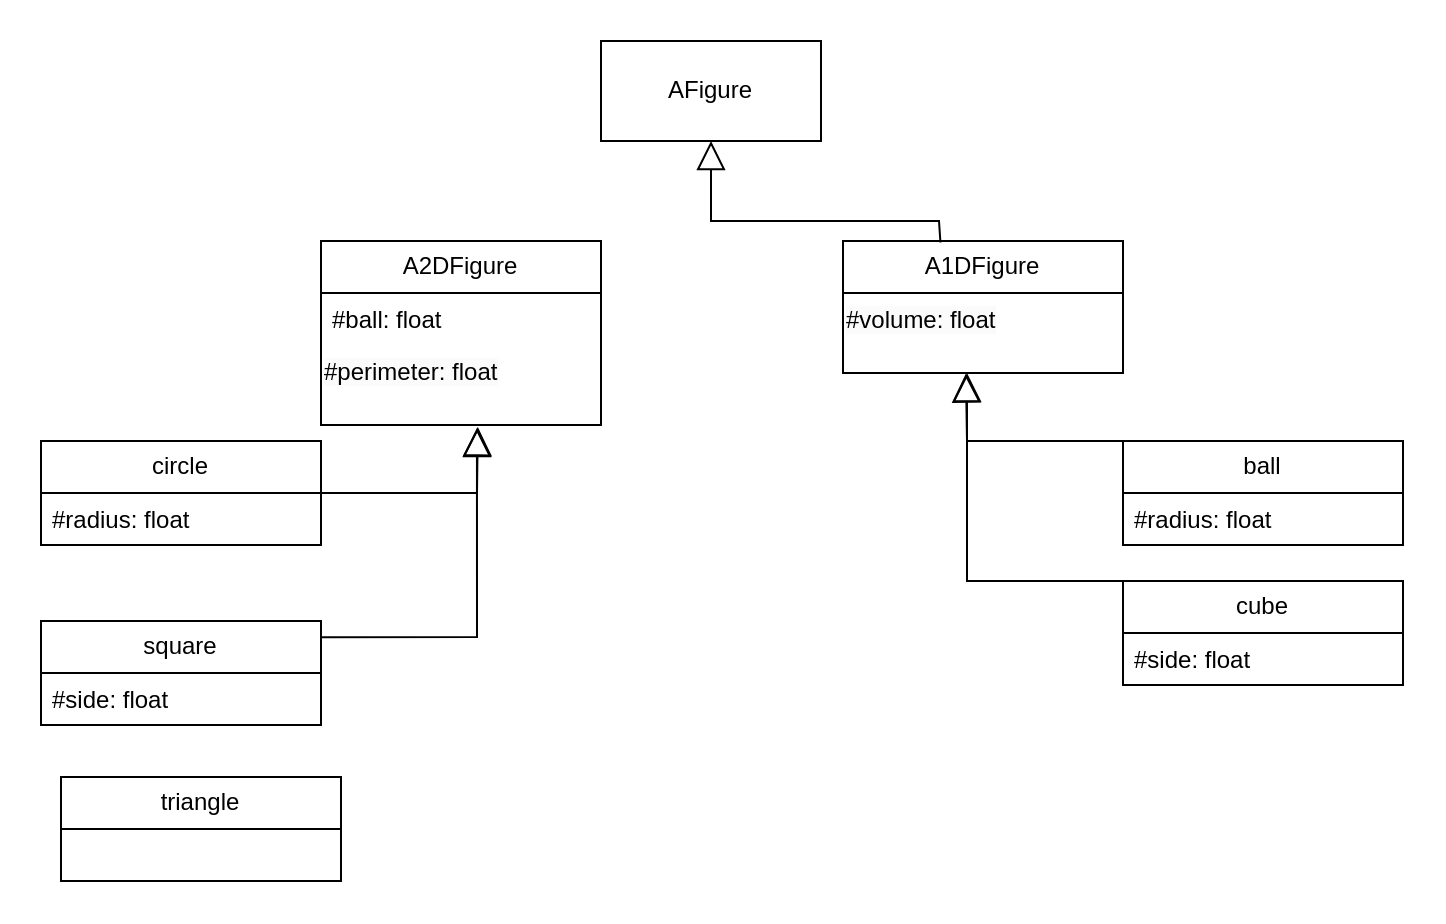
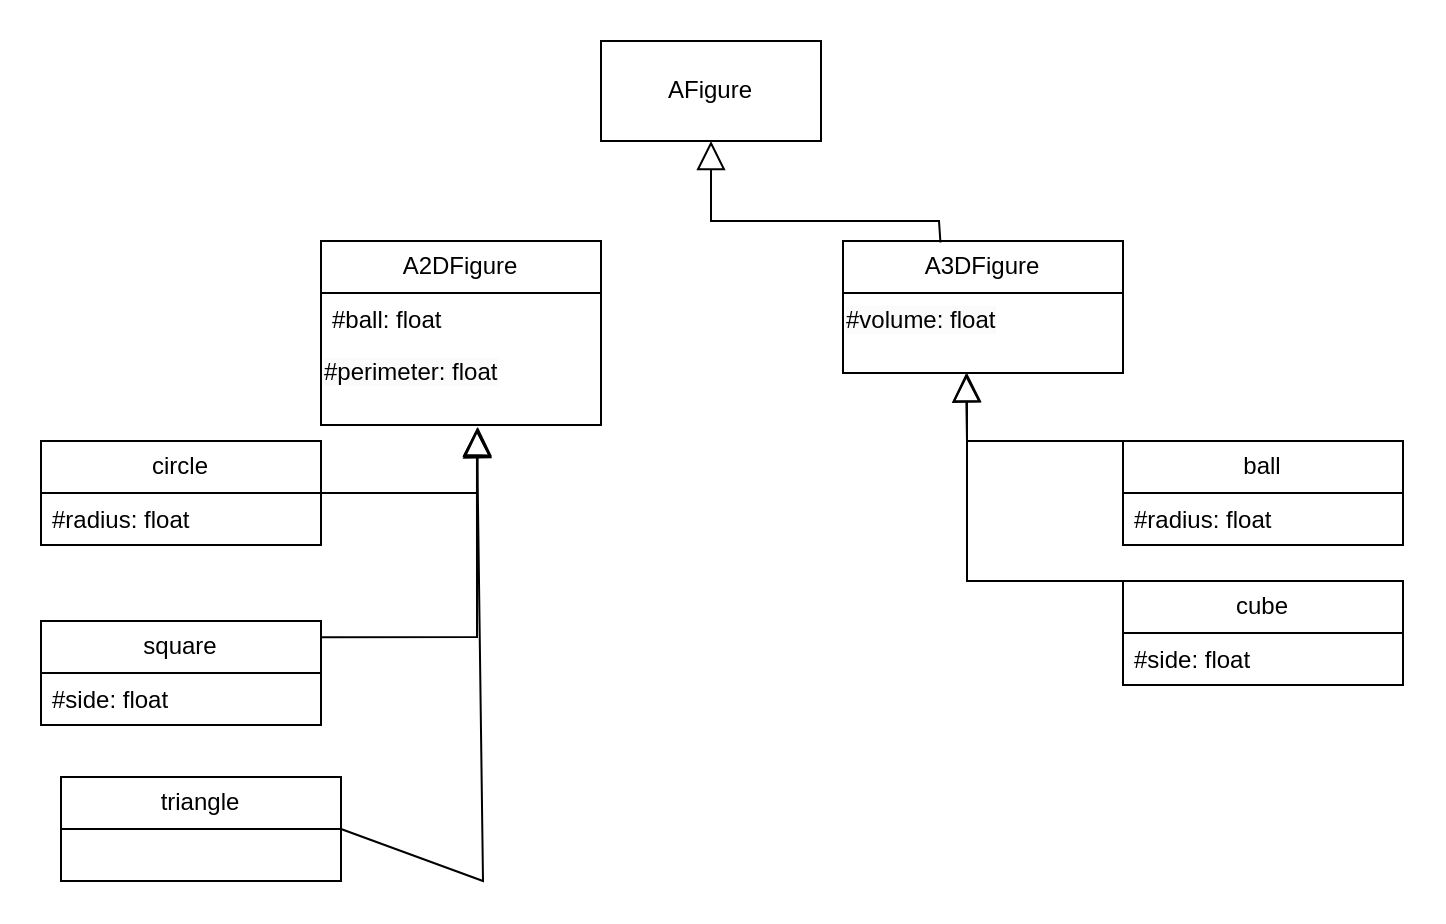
  <mxCell id="0" />
  <mxCell id="1" parent="0" />
  <mxCell id="2" value="AFigurе" style="html=1;whiteSpace=wrap;" vertex="1" parent="1"><mxGeometry x="300" y="20" width="110" height="50" as="geometry" /></mxCell>
  <mxCell id="3" value="A2DFigure" style="swimlane;fontStyle=0;childLayout=stackLayout;horizontal=1;startSize=26;fillColor=none;horizontalStack=0;resizeParent=1;resizeParentMax=0;resizeLast=0;collapsible=1;marginBottom=0;whiteSpace=wrap;html=1;" vertex="1" parent="1"><mxGeometry x="160" y="120" width="140" height="92" as="geometry" /></mxCell>
  <mxCell id="4" value="#ball: float" style="text;strokeColor=none;fillColor=none;align=left;verticalAlign=top;spacingLeft=4;spacingRight=4;overflow=hidden;rotatable=0;points=[[0,0.5],[1,0.5]];portConstraint=eastwest;whiteSpace=wrap;html=1;" vertex="1" parent="3"><mxGeometry y="26" width="140" height="26" as="geometry" /></mxCell>
  <mxCell id="5" value="&lt;span style=&quot;color: rgb(0, 0, 0); font-family: Helvetica; font-size: 12px; font-style: normal; font-variant-ligatures: normal; font-variant-caps: normal; font-weight: 400; letter-spacing: normal; orphans: 2; text-align: left; text-indent: 0px; text-transform: none; widows: 2; word-spacing: 0px; -webkit-text-stroke-width: 0px; white-space: normal; background-color: rgb(251, 251, 251); text-decoration-thickness: initial; text-decoration-style: initial; text-decoration-color: initial; float: none; display: inline !important;&quot;&gt;#perimeter: float&lt;/span&gt;" style="text;whiteSpace=wrap;html=1;" vertex="1" parent="3"><mxGeometry y="52" width="140" height="40" as="geometry" /></mxCell>
- <mxCell id="6" value="A1DFigure" style="swimlane;fontStyle=0;childLayout=stackLayout;horizontal=1;startSize=26;fillColor=none;horizontalStack=0;resizeParent=1;resizeParentMax=0;resizeLast=0;collapsible=1;marginBottom=0;whiteSpace=wrap;html=1;" vertex="1" parent="1"><mxGeometry x="421" y="120" width="140" height="66" as="geometry" /></mxCell>
+ <mxCell id="6" value="A3DFigure" style="swimlane;fontStyle=0;childLayout=stackLayout;horizontal=1;startSize=26;fillColor=none;horizontalStack=0;resizeParent=1;resizeParentMax=0;resizeLast=0;collapsible=1;marginBottom=0;whiteSpace=wrap;html=1;" vertex="1" parent="1"><mxGeometry x="421" y="120" width="140" height="66" as="geometry" /></mxCell>
  <mxCell id="7" value="&lt;span style=&quot;color: rgb(0, 0, 0); font-family: Helvetica; font-size: 12px; font-style: normal; font-variant-ligatures: normal; font-variant-caps: normal; font-weight: 400; letter-spacing: normal; orphans: 2; text-align: left; text-indent: 0px; text-transform: none; widows: 2; word-spacing: 0px; -webkit-text-stroke-width: 0px; white-space: normal; background-color: rgb(251, 251, 251); text-decoration-thickness: initial; text-decoration-style: initial; text-decoration-color: initial; float: none; display: inline !important;&quot;&gt;#volume: float&lt;/span&gt;" style="text;whiteSpace=wrap;html=1;" vertex="1" parent="6"><mxGeometry y="26" width="140" height="40" as="geometry" /></mxCell>
  <mxCell id="8" value="circle" style="swimlane;fontStyle=0;childLayout=stackLayout;horizontal=1;startSize=26;fillColor=none;horizontalStack=0;resizeParent=1;resizeParentMax=0;resizeLast=0;collapsible=1;marginBottom=0;whiteSpace=wrap;html=1;" vertex="1" parent="1"><mxGeometry x="20" y="220" width="140" height="52" as="geometry" /></mxCell>
  <mxCell id="9" value="#radius: float" style="text;strokeColor=none;fillColor=none;align=left;verticalAlign=top;spacingLeft=4;spacingRight=4;overflow=hidden;rotatable=0;points=[[0,0.5],[1,0.5]];portConstraint=eastwest;whiteSpace=wrap;html=1;" vertex="1" parent="8"><mxGeometry y="26" width="140" height="26" as="geometry" /></mxCell>
  <mxCell id="10" value="square" style="swimlane;fontStyle=0;childLayout=stackLayout;horizontal=1;startSize=26;fillColor=none;horizontalStack=0;resizeParent=1;resizeParentMax=0;resizeLast=0;collapsible=1;marginBottom=0;whiteSpace=wrap;html=1;" vertex="1" parent="1"><mxGeometry x="20" y="310" width="140" height="52" as="geometry" /></mxCell>
  <mxCell id="11" value="#side: float" style="text;strokeColor=none;fillColor=none;align=left;verticalAlign=top;spacingLeft=4;spacingRight=4;overflow=hidden;rotatable=0;points=[[0,0.5],[1,0.5]];portConstraint=eastwest;whiteSpace=wrap;html=1;" vertex="1" parent="10"><mxGeometry y="26" width="140" height="26" as="geometry" /></mxCell>
  <mxCell id="12" value="triangle" style="swimlane;fontStyle=0;childLayout=stackLayout;horizontal=1;startSize=26;fillColor=none;horizontalStack=0;resizeParent=1;resizeParentMax=0;resizeLast=0;collapsible=1;marginBottom=0;whiteSpace=wrap;html=1;" vertex="1" parent="1"><mxGeometry x="30" y="388" width="140" height="52" as="geometry" /></mxCell>
  <mxCell id="13" value="ball" style="swimlane;fontStyle=0;childLayout=stackLayout;horizontal=1;startSize=26;fillColor=none;horizontalStack=0;resizeParent=1;resizeParentMax=0;resizeLast=0;collapsible=1;marginBottom=0;whiteSpace=wrap;html=1;" vertex="1" parent="1"><mxGeometry x="561" y="220" width="140" height="52" as="geometry" /></mxCell>
  <mxCell id="14" value="#radius: float" style="text;strokeColor=none;fillColor=none;align=left;verticalAlign=top;spacingLeft=4;spacingRight=4;overflow=hidden;rotatable=0;points=[[0,0.5],[1,0.5]];portConstraint=eastwest;whiteSpace=wrap;html=1;" vertex="1" parent="13"><mxGeometry y="26" width="140" height="26" as="geometry" /></mxCell>
  <mxCell id="15" value="cube" style="swimlane;fontStyle=0;childLayout=stackLayout;horizontal=1;startSize=26;fillColor=none;horizontalStack=0;resizeParent=1;resizeParentMax=0;resizeLast=0;collapsible=1;marginBottom=0;whiteSpace=wrap;html=1;" vertex="1" parent="1"><mxGeometry x="561" y="290" width="140" height="52" as="geometry" /></mxCell>
  <mxCell id="16" value="#side: float" style="text;strokeColor=none;fillColor=none;align=left;verticalAlign=top;spacingLeft=4;spacingRight=4;overflow=hidden;rotatable=0;points=[[0,0.5],[1,0.5]];portConstraint=eastwest;whiteSpace=wrap;html=1;" vertex="1" parent="15"><mxGeometry y="26" width="140" height="26" as="geometry" /></mxCell>
  <mxCell id="17" value="" style="endArrow=block;endFill=0;endSize=12;html=1;rounded=0;entryX=0.5;entryY=1;entryDx=0;entryDy=0;exitX=0.348;exitY=0.011;exitDx=0;exitDy=0;exitPerimeter=0;" edge="1" parent="1" source="6"><mxGeometry width="160" relative="1" as="geometry"><mxPoint x="469" y="120" as="sourcePoint" /><mxPoint x="355" y="70" as="targetPoint" /><Array as="points"><mxPoint x="469" y="110" /><mxPoint x="355" y="110" /></Array></mxGeometry></mxCell>
  <mxCell id="18" value="" style="endArrow=block;endFill=0;endSize=12;html=1;rounded=0;entryX=0.56;entryY=1.025;entryDx=0;entryDy=0;entryPerimeter=0;exitX=1;exitY=0.5;exitDx=0;exitDy=0;" edge="1" parent="1" source="8" target="5"><mxGeometry width="160" relative="1" as="geometry"><mxPoint x="201" y="300" as="sourcePoint" /><mxPoint x="361" y="300" as="targetPoint" /><Array as="points"><mxPoint x="238" y="246" /></Array></mxGeometry></mxCell>
  <mxCell id="19" value="" style="endArrow=block;endFill=0;endSize=12;html=1;rounded=0;entryX=0.557;entryY=1.039;entryDx=0;entryDy=0;entryPerimeter=0;exitX=1.002;exitY=0.157;exitDx=0;exitDy=0;exitPerimeter=0;" edge="1" parent="1" source="10" target="5"><mxGeometry width="160" relative="1" as="geometry"><mxPoint x="181" y="320" as="sourcePoint" /><mxPoint x="241" y="220" as="targetPoint" /><Array as="points"><mxPoint x="238" y="318" /></Array></mxGeometry></mxCell>
+ <mxCell id="20" value="" style="endArrow=block;endFill=0;endSize=12;html=1;rounded=0;exitX=1;exitY=0.5;exitDx=0;exitDy=0;entryX=0.557;entryY=1.054;entryDx=0;entryDy=0;entryPerimeter=0;" edge="1" parent="1" source="12" target="5"><mxGeometry width="160" relative="1" as="geometry"><mxPoint x="170" y="328" as="sourcePoint" /><mxPoint x="271" y="260" as="targetPoint" /><Array as="points"><mxPoint x="241" y="440" /></Array></mxGeometry></mxCell>
  <mxCell id="21" value="" style="endArrow=block;endFill=0;endSize=12;html=1;rounded=0;entryX=0.439;entryY=1.007;entryDx=0;entryDy=0;entryPerimeter=0;exitX=1;exitY=0.5;exitDx=0;exitDy=0;" edge="1" parent="1" target="7"><mxGeometry width="160" relative="1" as="geometry"><mxPoint x="561" y="220" as="sourcePoint" /><mxPoint x="483" y="187" as="targetPoint" /><Array as="points"><mxPoint x="483" y="220" /></Array></mxGeometry></mxCell>
  <mxCell id="22" value="" style="endArrow=block;endFill=0;endSize=12;html=1;rounded=0;entryX=0.557;entryY=1.039;entryDx=0;entryDy=0;entryPerimeter=0;exitX=1.002;exitY=0.157;exitDx=0;exitDy=0;exitPerimeter=0;" edge="1" parent="1"><mxGeometry width="160" relative="1" as="geometry"><mxPoint x="561" y="290" as="sourcePoint" /><mxPoint x="483" y="186" as="targetPoint" /><Array as="points"><mxPoint x="483" y="290" /></Array></mxGeometry></mxCell>
